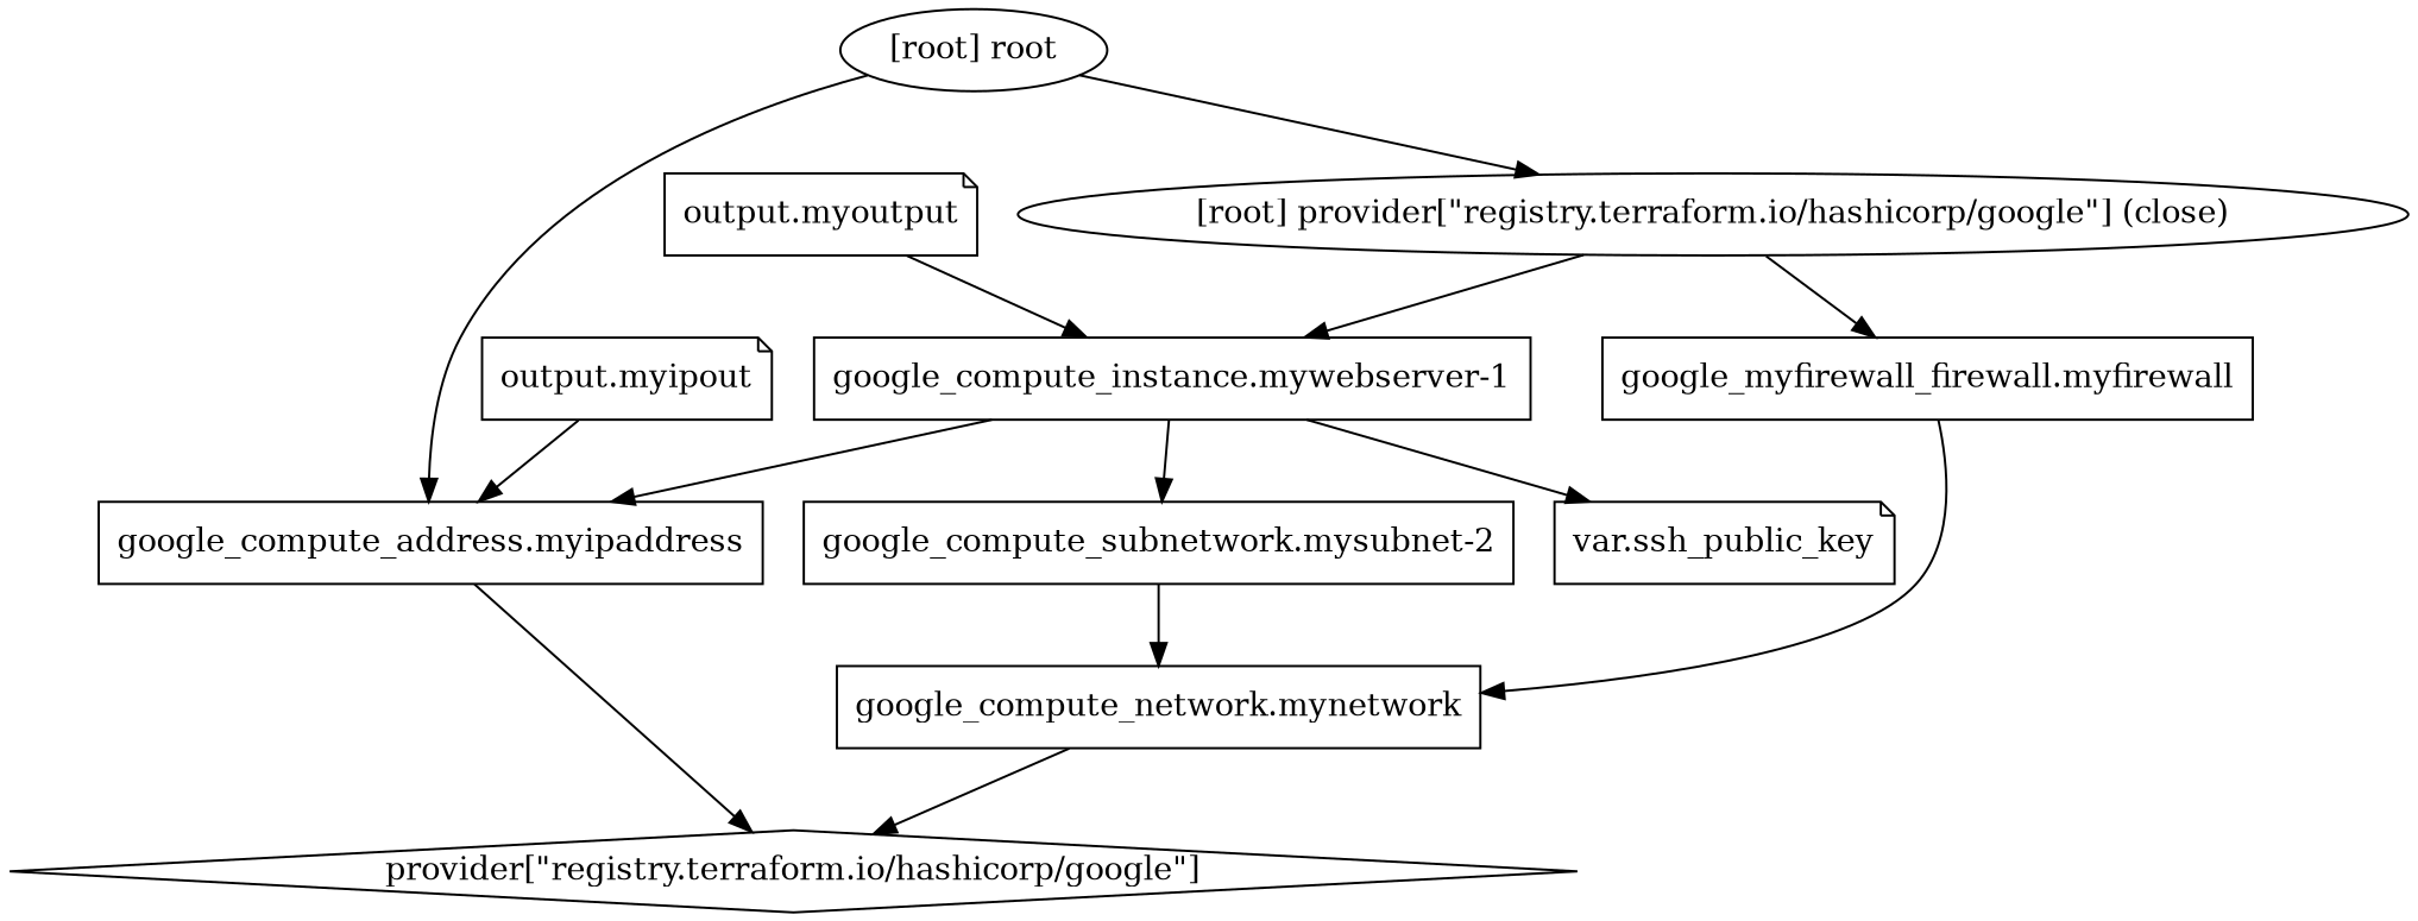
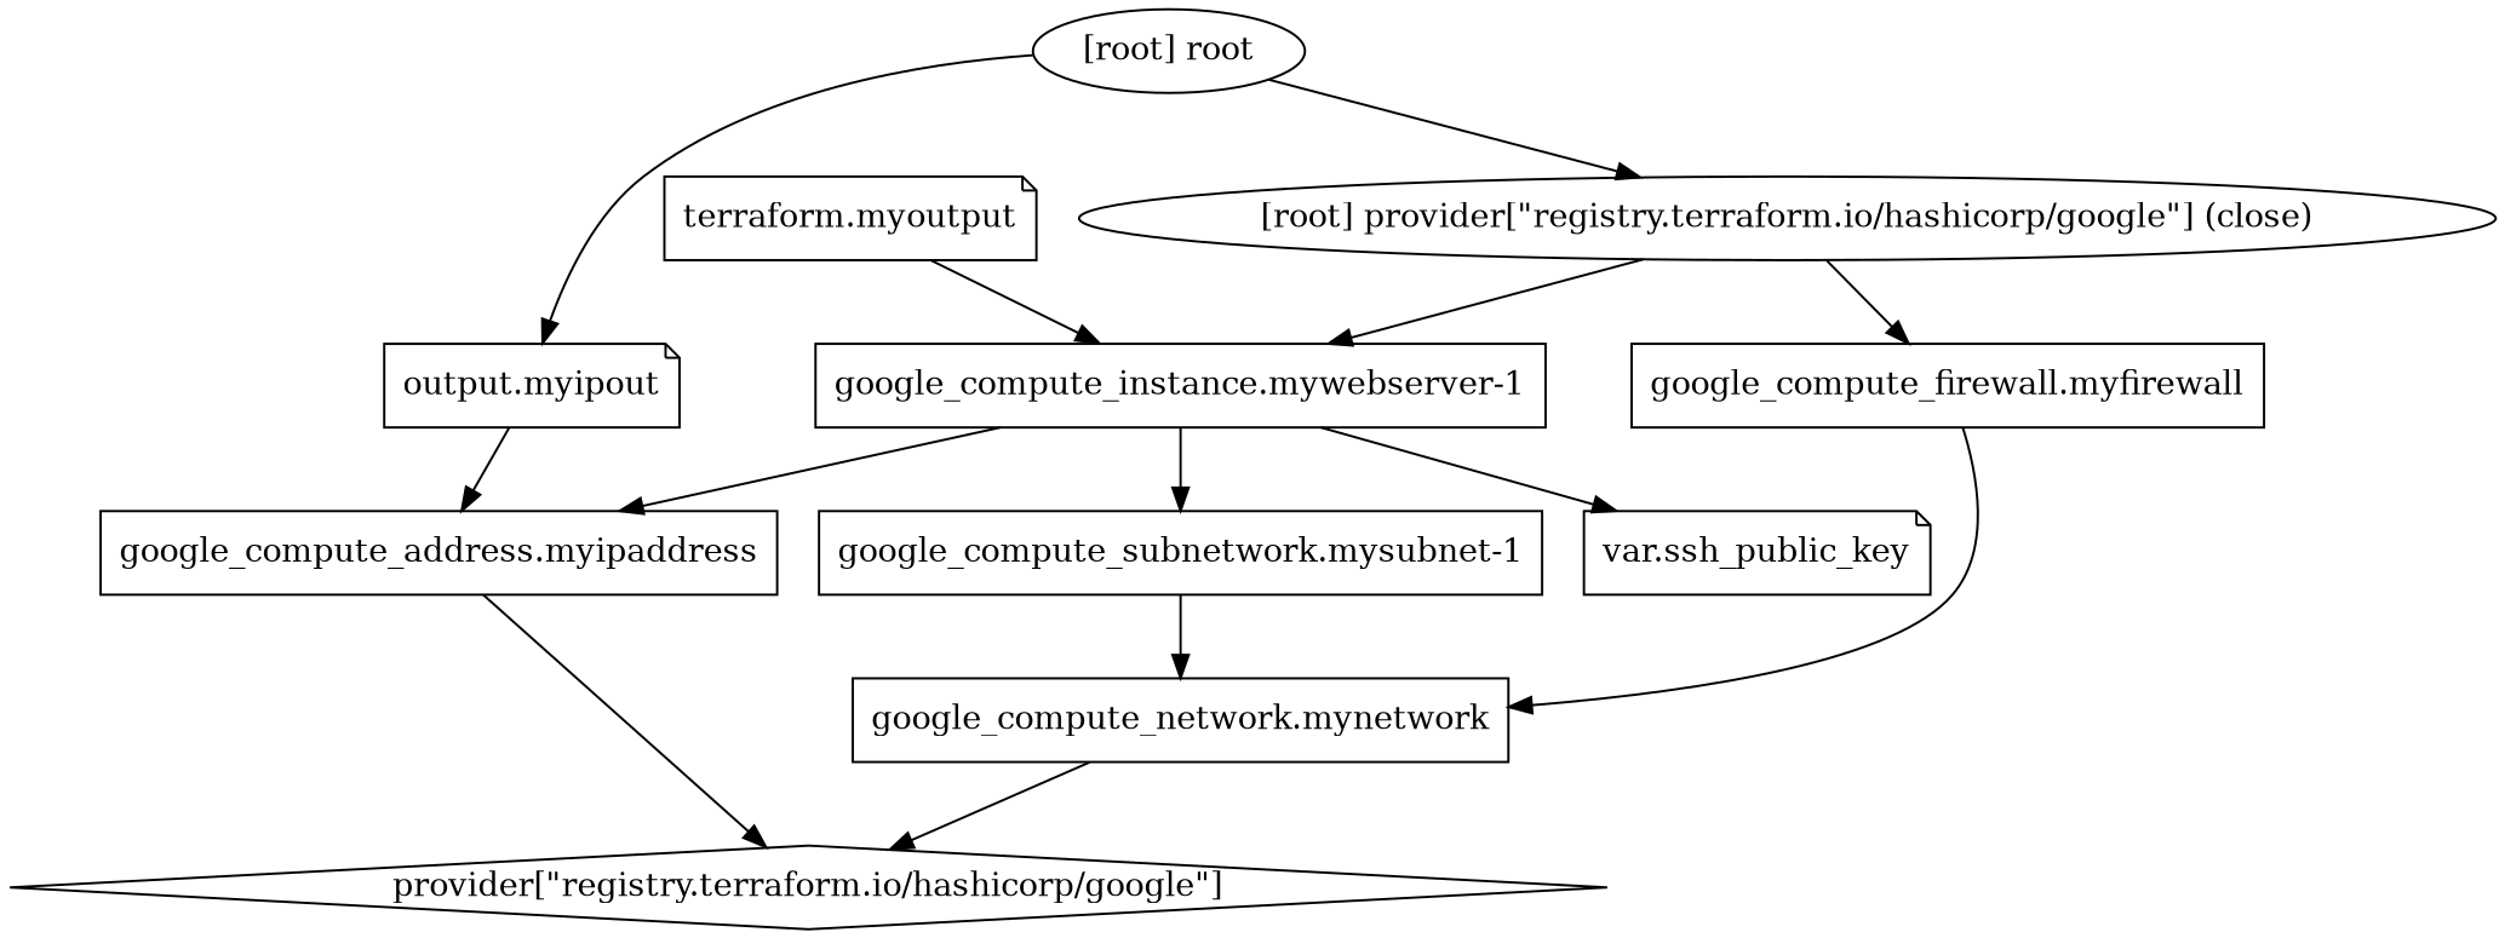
  digraph {
    compound=true
    newrank=true
    node [shape=box]
    n1 [label="google_compute_address.myipaddress"]
    n2 [label="provider[\"registry.terraform.io/hashicorp/google\"]" shape=diamond]
-   n3 [label="google_myfirewall_firewall.myfirewall"]
+   n3 [label="google_compute_firewall.myfirewall"]
    n4 [label="google_compute_network.mynetwork"]
    n5 [label="google_compute_instance.mywebserver-1"]
-   n6 [label="google_compute_subnetwork.mysubnet-2"]
+   n6 [label="google_compute_subnetwork.mysubnet-1"]
    n7 [label="var.ssh_public_key" shape=note]
    n8 [label="output.myipout" shape=note]
-   n9 [label="output.myoutput" shape=note]
+   n9 [label="terraform.myoutput" shape=note]
    "[root] provider[\"registry.terraform.io/hashicorp/google\"] (close)" [shape=""]
    "[root] root" [shape=""]
    subgraph sub_1 {
      n1
      n2
      n3
      n4
      n5
      n6
      n7
      n8
      n9
      "[root] provider[\"registry.terraform.io/hashicorp/google\"] (close)"
      "[root] root"
    }
    n1 -> n2
    n3 -> n4
    n4 -> n2
    n5 -> n1
    n5 -> n6
    n5 -> n7
    n6 -> n4
    n8 -> n1
    n9 -> n5
    "[root] provider[\"registry.terraform.io/hashicorp/google\"] (close)" -> n3
    "[root] provider[\"registry.terraform.io/hashicorp/google\"] (close)" -> n5
-   "[root] root" -> n1
+   "[root] root" -> n8
    "[root] root" -> "[root] provider[\"registry.terraform.io/hashicorp/google\"] (close)"
  }
